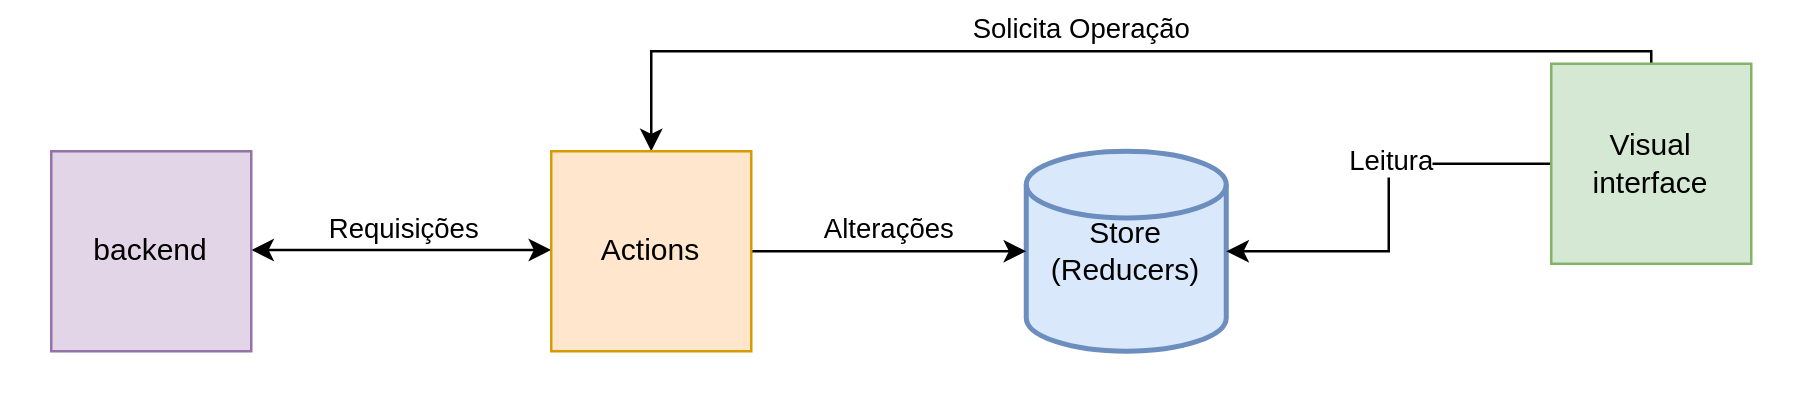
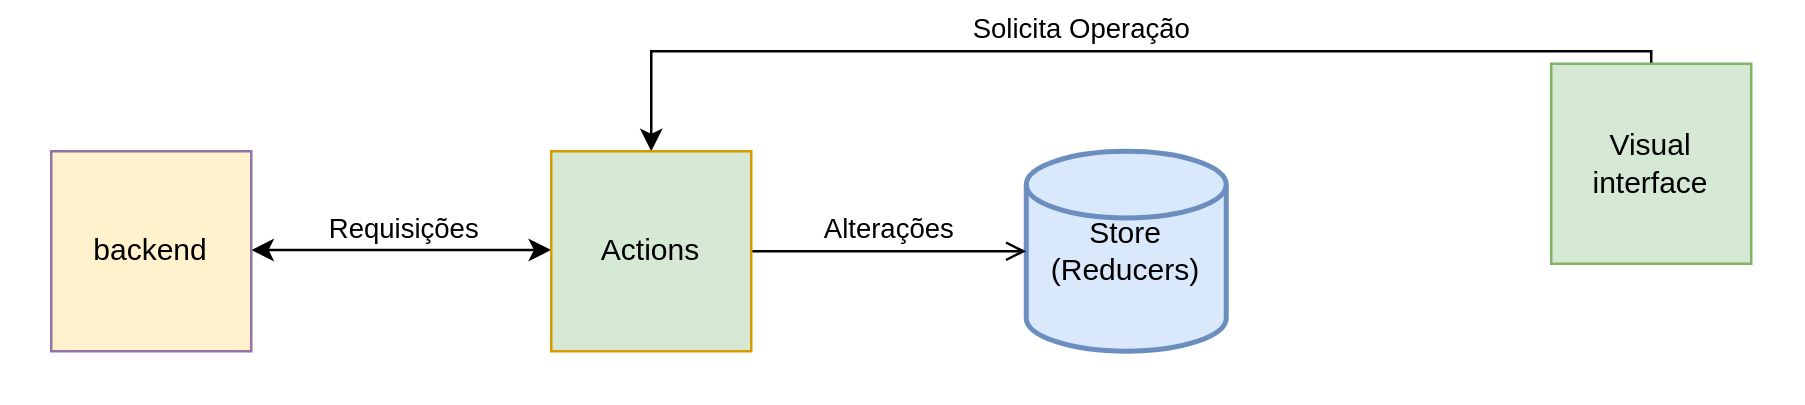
  <mxCell id="0" />
  <mxCell id="1" parent="0" />
  <mxCell id="2" value="Store (Reducers)" style="strokeWidth=2;html=1;shape=mxgraph.flowchart.database;whiteSpace=wrap;fillColor=#dae8fc;strokeColor=#6c8ebf;" vertex="1" parent="1"><mxGeometry x="410" y="60" width="80" height="80" as="geometry" /></mxCell>
- <mxCell id="3" style="edgeStyle=orthogonalEdgeStyle;rounded=0;orthogonalLoop=1;jettySize=auto;html=1;entryX=1;entryY=0.5;entryDx=0;entryDy=0;entryPerimeter=0;" edge="1" parent="1" source="7" target="2"><mxGeometry relative="1" as="geometry" /></mxCell>
- <mxCell id="4" value="Leitura" style="edgeLabel;html=1;align=center;verticalAlign=middle;resizable=0;points=[];" vertex="1" connectable="0" parent="3"><mxGeometry x="-0.12" relative="1" as="geometry"><mxPoint y="-10" as="offset" /></mxGeometry></mxCell>
  <mxCell id="5" style="edgeStyle=orthogonalEdgeStyle;rounded=0;orthogonalLoop=1;jettySize=auto;html=1;entryX=0.5;entryY=0;entryDx=0;entryDy=0;" edge="1" parent="1" source="7" target="12"><mxGeometry relative="1" as="geometry"><Array as="points"><mxPoint x="500" y="20" /><mxPoint x="180" y="20" /></Array></mxGeometry></mxCell>
  <mxCell id="6" value="Solicita Operação" style="edgeLabel;html=1;align=center;verticalAlign=middle;resizable=0;points=[];" vertex="1" connectable="0" parent="5"><mxGeometry x="0.05" y="4" relative="1" as="geometry"><mxPoint y="-14" as="offset" /></mxGeometry></mxCell>
  <mxCell id="7" value="Visual interface" style="whiteSpace=wrap;html=1;aspect=fixed;fillColor=#d5e8d4;strokeColor=#82b366;" vertex="1" parent="1"><mxGeometry x="620" y="25" width="80" height="80" as="geometry" /></mxCell>
- <mxCell id="8" style="edgeStyle=orthogonalEdgeStyle;rounded=0;orthogonalLoop=1;jettySize=auto;html=1;entryX=0;entryY=0.5;entryDx=0;entryDy=0;entryPerimeter=0;" edge="1" parent="1" source="12" target="2"><mxGeometry relative="1" as="geometry" /></mxCell>
+ <mxCell id="8" style="edgeStyle=orthogonalEdgeStyle;rounded=0;orthogonalLoop=1;jettySize=auto;html=1;entryX=0;entryY=0.5;entryDx=0;entryDy=0;entryPerimeter=0;endArrow=open;" edge="1" parent="1" source="12" target="2"><mxGeometry relative="1" as="geometry" /></mxCell>
  <mxCell id="9" value="Alterações" style="edgeLabel;html=1;align=center;verticalAlign=middle;resizable=0;points=[];" vertex="1" connectable="0" parent="8"><mxGeometry x="0.16" y="-1" relative="1" as="geometry"><mxPoint x="-10" y="-11" as="offset" /></mxGeometry></mxCell>
  <mxCell id="10" style="edgeStyle=orthogonalEdgeStyle;rounded=0;orthogonalLoop=1;jettySize=auto;html=1;entryX=1;entryY=0.5;entryDx=0;entryDy=0;startArrow=classic;startFill=1;" edge="1" parent="1"><mxGeometry relative="1" as="geometry"><mxPoint x="220" y="99.5" as="sourcePoint" /><mxPoint x="100" y="99.5" as="targetPoint" /></mxGeometry></mxCell>
  <mxCell id="11" value="Requisições" style="edgeLabel;html=1;align=center;verticalAlign=middle;resizable=0;points=[];" vertex="1" connectable="0" parent="10"><mxGeometry x="-0.333" y="4" relative="1" as="geometry"><mxPoint x="-20" y="-13.5" as="offset" /></mxGeometry></mxCell>
- <mxCell id="12" value="Actions" style="whiteSpace=wrap;html=1;aspect=fixed;fillColor=#ffe6cc;strokeColor=#d79b00;" vertex="1" parent="1"><mxGeometry x="220" y="60" width="80" height="80" as="geometry" /></mxCell>
- <mxCell id="13" value="backend" style="whiteSpace=wrap;html=1;aspect=fixed;fillColor=#e1d5e7;strokeColor=#9673a6;" vertex="1" parent="1"><mxGeometry x="20" y="60" width="80" height="80" as="geometry" /></mxCell>
+ <mxCell id="12" value="Actions" style="whiteSpace=wrap;html=1;aspect=fixed;fillColor=#d5e8d4;strokeColor=#d79b00;" vertex="1" parent="1"><mxGeometry x="220" y="60" width="80" height="80" as="geometry" /></mxCell>
+ <mxCell id="13" value="backend" style="whiteSpace=wrap;html=1;aspect=fixed;fillColor=#fff2cc;strokeColor=#9673a6;" vertex="1" parent="1"><mxGeometry x="20" y="60" width="80" height="80" as="geometry" /></mxCell>
